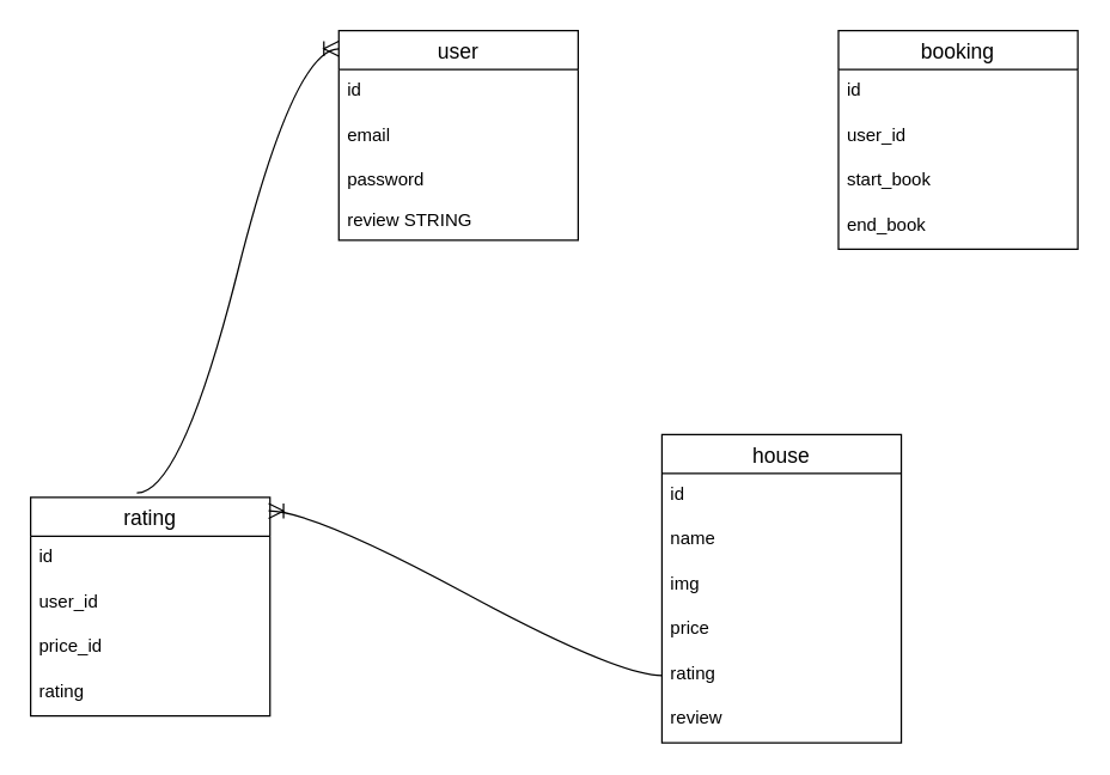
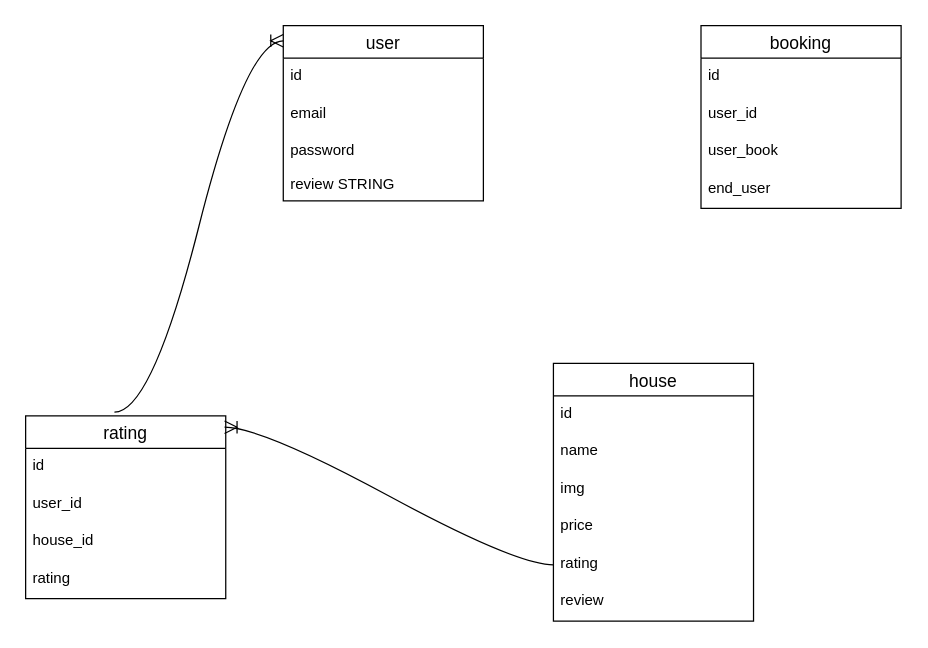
  <mxCell id="0" />
  <mxCell id="1" parent="0" />
  <mxCell id="2" value="user" style="swimlane;fontStyle=0;childLayout=stackLayout;horizontal=1;startSize=26;horizontalStack=0;resizeParent=1;resizeParentMax=0;resizeLast=0;collapsible=1;marginBottom=0;align=center;fontSize=14;labelBackgroundColor=none;" parent="1" vertex="1"><mxGeometry x="226" y="20" width="160" height="140" as="geometry"><mxRectangle x="-49" y="7" width="62" height="29" as="alternateBounds" /></mxGeometry></mxCell>
  <mxCell id="3" value="id" style="text;strokeColor=none;fillColor=none;spacingLeft=4;spacingRight=4;overflow=hidden;rotatable=0;points=[[0,0.5],[1,0.5]];portConstraint=eastwest;fontSize=12;whiteSpace=wrap;html=1;labelBackgroundColor=none;" parent="2" vertex="1"><mxGeometry y="26" width="160" height="30" as="geometry" /></mxCell>
  <mxCell id="4" value="email" style="text;strokeColor=none;fillColor=none;spacingLeft=4;spacingRight=4;overflow=hidden;rotatable=0;points=[[0,0.5],[1,0.5]];portConstraint=eastwest;fontSize=12;whiteSpace=wrap;html=1;labelBackgroundColor=none;" parent="2" vertex="1"><mxGeometry y="56" width="160" height="30" as="geometry" /></mxCell>
  <mxCell id="5" value="password" style="text;strokeColor=none;fillColor=none;spacingLeft=4;spacingRight=4;overflow=hidden;rotatable=0;points=[[0,0.5],[1,0.5]];portConstraint=eastwest;fontSize=12;whiteSpace=wrap;html=1;labelBackgroundColor=none;" parent="2" vertex="1"><mxGeometry y="86" width="160" height="27" as="geometry" /></mxCell>
  <mxCell id="6" value="review STRING" style="text;strokeColor=none;fillColor=none;spacingLeft=4;spacingRight=4;overflow=hidden;rotatable=0;points=[[0,0.5],[1,0.5]];portConstraint=eastwest;fontSize=12;whiteSpace=wrap;html=1;labelBackgroundColor=none;" parent="2" vertex="1"><mxGeometry y="113" width="160" height="27" as="geometry" /></mxCell>
  <mxCell id="7" value="booking" style="swimlane;fontStyle=0;childLayout=stackLayout;horizontal=1;startSize=26;horizontalStack=0;resizeParent=1;resizeParentMax=0;resizeLast=0;collapsible=1;marginBottom=0;align=center;fontSize=14;labelBackgroundColor=none;" parent="1" vertex="1"><mxGeometry x="560" y="20" width="160" height="146" as="geometry" /></mxCell>
  <mxCell id="8" value="id" style="text;strokeColor=none;fillColor=none;spacingLeft=4;spacingRight=4;overflow=hidden;rotatable=0;points=[[0,0.5],[1,0.5]];portConstraint=eastwest;fontSize=12;whiteSpace=wrap;html=1;labelBackgroundColor=none;" parent="7" vertex="1"><mxGeometry y="26" width="160" height="30" as="geometry" /></mxCell>
  <mxCell id="9" value="user_id" style="text;strokeColor=none;fillColor=none;spacingLeft=4;spacingRight=4;overflow=hidden;rotatable=0;points=[[0,0.5],[1,0.5]];portConstraint=eastwest;fontSize=12;whiteSpace=wrap;html=1;labelBackgroundColor=none;" parent="7" vertex="1"><mxGeometry y="56" width="160" height="30" as="geometry" /></mxCell>
- <mxCell id="10" value="start_book" style="text;strokeColor=none;fillColor=none;spacingLeft=4;spacingRight=4;overflow=hidden;rotatable=0;points=[[0,0.5],[1,0.5]];portConstraint=eastwest;fontSize=12;whiteSpace=wrap;html=1;labelBackgroundColor=none;" vertex="1" parent="7"><mxGeometry y="86" width="160" height="30" as="geometry" /></mxCell>
- <mxCell id="11" value="end_book" style="text;strokeColor=none;fillColor=none;spacingLeft=4;spacingRight=4;overflow=hidden;rotatable=0;points=[[0,0.5],[1,0.5]];portConstraint=eastwest;fontSize=12;whiteSpace=wrap;html=1;labelBackgroundColor=none;" vertex="1" parent="7"><mxGeometry y="116" width="160" height="30" as="geometry" /></mxCell>
+ <mxCell id="10" value="user_book" style="text;strokeColor=none;fillColor=none;spacingLeft=4;spacingRight=4;overflow=hidden;rotatable=0;points=[[0,0.5],[1,0.5]];portConstraint=eastwest;fontSize=12;whiteSpace=wrap;html=1;labelBackgroundColor=none;" vertex="1" parent="7"><mxGeometry y="86" width="160" height="30" as="geometry" /></mxCell>
+ <mxCell id="11" value="end_user" style="text;strokeColor=none;fillColor=none;spacingLeft=4;spacingRight=4;overflow=hidden;rotatable=0;points=[[0,0.5],[1,0.5]];portConstraint=eastwest;fontSize=12;whiteSpace=wrap;html=1;labelBackgroundColor=none;" vertex="1" parent="7"><mxGeometry y="116" width="160" height="30" as="geometry" /></mxCell>
  <mxCell id="12" value="house" style="swimlane;fontStyle=0;childLayout=stackLayout;horizontal=1;startSize=26;horizontalStack=0;resizeParent=1;resizeParentMax=0;resizeLast=0;collapsible=1;marginBottom=0;align=center;fontSize=14;labelBackgroundColor=none;" parent="1" vertex="1"><mxGeometry x="442" y="290" width="160" height="206" as="geometry" /></mxCell>
  <mxCell id="13" value="id" style="text;strokeColor=none;fillColor=none;spacingLeft=4;spacingRight=4;overflow=hidden;rotatable=0;points=[[0,0.5],[1,0.5]];portConstraint=eastwest;fontSize=12;whiteSpace=wrap;html=1;labelBackgroundColor=none;" parent="12" vertex="1"><mxGeometry y="26" width="160" height="30" as="geometry" /></mxCell>
  <mxCell id="14" value="name" style="text;strokeColor=none;fillColor=none;spacingLeft=4;spacingRight=4;overflow=hidden;rotatable=0;points=[[0,0.5],[1,0.5]];portConstraint=eastwest;fontSize=12;whiteSpace=wrap;html=1;labelBackgroundColor=none;" parent="12" vertex="1"><mxGeometry y="56" width="160" height="30" as="geometry" /></mxCell>
  <mxCell id="15" value="img" style="text;strokeColor=none;fillColor=none;spacingLeft=4;spacingRight=4;overflow=hidden;rotatable=0;points=[[0,0.5],[1,0.5]];portConstraint=eastwest;fontSize=12;whiteSpace=wrap;html=1;labelBackgroundColor=none;" vertex="1" parent="12"><mxGeometry y="86" width="160" height="30" as="geometry" /></mxCell>
  <mxCell id="16" value="price" style="text;strokeColor=none;fillColor=none;spacingLeft=4;spacingRight=4;overflow=hidden;rotatable=0;points=[[0,0.5],[1,0.5]];portConstraint=eastwest;fontSize=12;whiteSpace=wrap;html=1;labelBackgroundColor=none;" parent="12" vertex="1"><mxGeometry y="116" width="160" height="30" as="geometry" /></mxCell>
  <mxCell id="17" value="rating" style="text;strokeColor=none;fillColor=none;spacingLeft=4;spacingRight=4;overflow=hidden;rotatable=0;points=[[0,0.5],[1,0.5]];portConstraint=eastwest;fontSize=12;whiteSpace=wrap;html=1;labelBackgroundColor=none;" parent="12" vertex="1"><mxGeometry y="146" width="160" height="30" as="geometry" /></mxCell>
  <mxCell id="18" value="review" style="text;strokeColor=none;fillColor=none;spacingLeft=4;spacingRight=4;overflow=hidden;rotatable=0;points=[[0,0.5],[1,0.5]];portConstraint=eastwest;fontSize=12;whiteSpace=wrap;html=1;labelBackgroundColor=none;" parent="12" vertex="1"><mxGeometry y="176" width="160" height="30" as="geometry" /></mxCell>
  <mxCell id="19" value="rating" style="swimlane;fontStyle=0;childLayout=stackLayout;horizontal=1;startSize=26;horizontalStack=0;resizeParent=1;resizeParentMax=0;resizeLast=0;collapsible=1;marginBottom=0;align=center;fontSize=14;labelBackgroundColor=none;" parent="1" vertex="1"><mxGeometry x="20" y="332" width="160" height="146" as="geometry" /></mxCell>
  <mxCell id="20" value="id" style="text;strokeColor=none;fillColor=none;spacingLeft=4;spacingRight=4;overflow=hidden;rotatable=0;points=[[0,0.5],[1,0.5]];portConstraint=eastwest;fontSize=12;whiteSpace=wrap;html=1;labelBackgroundColor=none;" parent="19" vertex="1"><mxGeometry y="26" width="160" height="30" as="geometry" /></mxCell>
  <mxCell id="21" value="user_id" style="text;strokeColor=none;fillColor=none;spacingLeft=4;spacingRight=4;overflow=hidden;rotatable=0;points=[[0,0.5],[1,0.5]];portConstraint=eastwest;fontSize=12;whiteSpace=wrap;html=1;labelBackgroundColor=none;" parent="19" vertex="1"><mxGeometry y="56" width="160" height="30" as="geometry" /></mxCell>
- <mxCell id="22" value="price_id" style="text;strokeColor=none;fillColor=none;spacingLeft=4;spacingRight=4;overflow=hidden;rotatable=0;points=[[0,0.5],[1,0.5]];portConstraint=eastwest;fontSize=12;whiteSpace=wrap;html=1;labelBackgroundColor=none;" parent="19" vertex="1"><mxGeometry y="86" width="160" height="30" as="geometry" /></mxCell>
+ <mxCell id="22" value="house_id" style="text;strokeColor=none;fillColor=none;spacingLeft=4;spacingRight=4;overflow=hidden;rotatable=0;points=[[0,0.5],[1,0.5]];portConstraint=eastwest;fontSize=12;whiteSpace=wrap;html=1;labelBackgroundColor=none;" parent="19" vertex="1"><mxGeometry y="86" width="160" height="30" as="geometry" /></mxCell>
  <mxCell id="23" value="rating" style="text;strokeColor=none;fillColor=none;spacingLeft=4;spacingRight=4;overflow=hidden;rotatable=0;points=[[0,0.5],[1,0.5]];portConstraint=eastwest;fontSize=12;whiteSpace=wrap;html=1;labelBackgroundColor=none;" parent="19" vertex="1"><mxGeometry y="116" width="160" height="30" as="geometry" /></mxCell>
  <mxCell id="24" value="" style="edgeStyle=entityRelationEdgeStyle;fontSize=12;html=1;endArrow=ERoneToMany;rounded=0;startSize=8;endSize=8;curved=1;entryX=0;entryY=0.086;entryDx=0;entryDy=0;entryPerimeter=0;labelBackgroundColor=none;fontColor=default;" parent="1" target="2" edge="1"><mxGeometry width="100" height="100" relative="1" as="geometry"><mxPoint x="91" y="329" as="sourcePoint" /><mxPoint x="480" y="174" as="targetPoint" /></mxGeometry></mxCell>
  <mxCell id="25" value="" style="edgeStyle=entityRelationEdgeStyle;fontSize=12;html=1;endArrow=ERoneToMany;rounded=0;startSize=8;endSize=8;curved=1;exitX=0;exitY=0.5;exitDx=0;exitDy=0;entryX=0.994;entryY=0.062;entryDx=0;entryDy=0;entryPerimeter=0;labelBackgroundColor=none;fontColor=default;" parent="1" source="17" target="19" edge="1"><mxGeometry width="100" height="100" relative="1" as="geometry"><mxPoint x="291" y="417.002" as="sourcePoint" /><mxPoint x="445" y="551.03" as="targetPoint" /></mxGeometry></mxCell>
